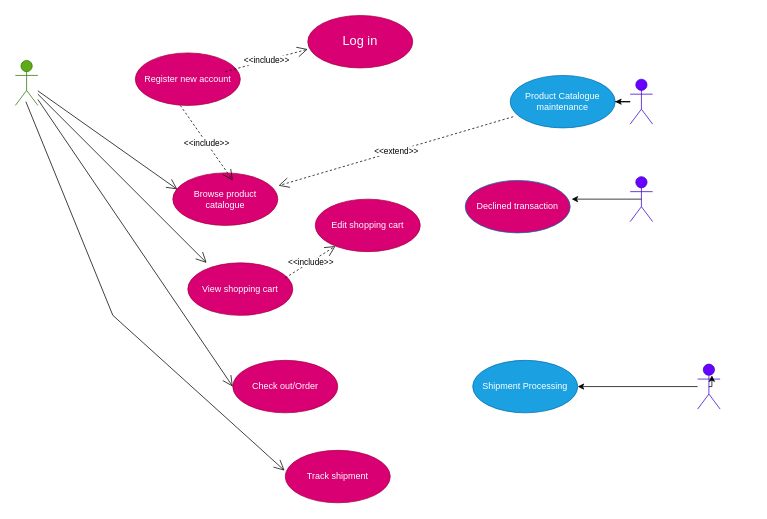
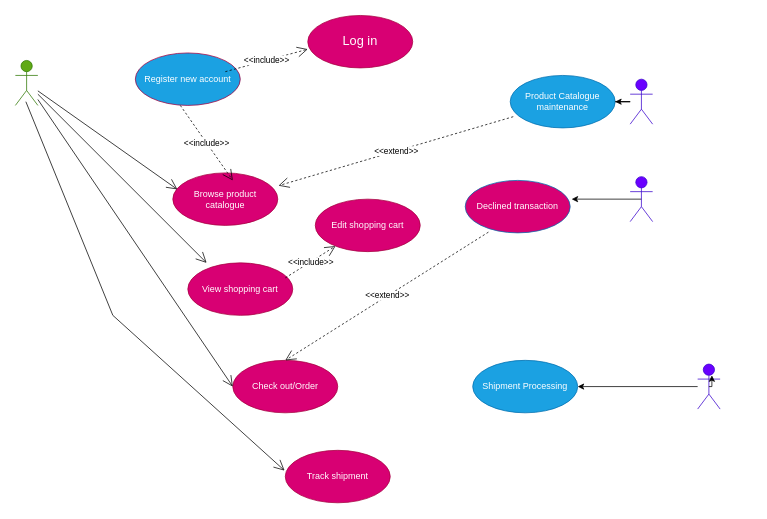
  <mxCell id="0" />
  <mxCell id="1" parent="0" />
- <mxCell id="2" value="Register new account" style="ellipse;whiteSpace=wrap;html=1;fillColor=#d80073;fontColor=#ffffff;strokeColor=#A50040;" vertex="1" parent="1"><mxGeometry x="180" y="70" width="140" height="70" as="geometry" /></mxCell>
+ <mxCell id="2" value="Register new account" style="ellipse;whiteSpace=wrap;html=1;fillColor=#1ba1e2;fontColor=#ffffff;strokeColor=#A50040;" vertex="1" parent="1"><mxGeometry x="180" y="70" width="140" height="70" as="geometry" /></mxCell>
  <mxCell id="3" value="Customer" style="shape=umlActor;verticalLabelPosition=bottom;verticalAlign=top;html=1;fillColor=#60a917;fontColor=#ffffff;strokeColor=#2D7600;" vertex="1" parent="1"><mxGeometry x="20" y="80" width="30" height="60" as="geometry" /></mxCell>
  <mxCell id="4" value="&lt;font style=&quot;font-size: 17px;&quot;&gt;Log in&lt;/font&gt;" style="ellipse;whiteSpace=wrap;html=1;fillColor=#d80073;fontColor=#ffffff;strokeColor=#A50040;" vertex="1" parent="1"><mxGeometry x="410" y="20" width="140" height="70" as="geometry" /></mxCell>
  <mxCell id="5" value="Browse product catalogue" style="ellipse;whiteSpace=wrap;html=1;fillColor=#d80073;fontColor=#ffffff;strokeColor=#A50040;" vertex="1" parent="1"><mxGeometry x="230" y="230" width="140" height="70" as="geometry" /></mxCell>
  <mxCell id="6" value="View shopping cart" style="ellipse;whiteSpace=wrap;html=1;fillColor=#d80073;fontColor=#ffffff;strokeColor=#A50040;" vertex="1" parent="1"><mxGeometry x="250" y="350" width="140" height="70" as="geometry" /></mxCell>
  <mxCell id="7" value="Check out/Order" style="ellipse;whiteSpace=wrap;html=1;fillColor=#d80073;fontColor=#ffffff;strokeColor=#A50040;" vertex="1" parent="1"><mxGeometry x="310" y="480" width="140" height="70" as="geometry" /></mxCell>
  <mxCell id="8" value="&amp;lt;&amp;lt;include&amp;gt;&amp;gt;" style="endArrow=open;endSize=12;dashed=1;html=1;rounded=0;" edge="1" parent="1"><mxGeometry width="160" relative="1" as="geometry"><mxPoint x="300" y="95" as="sourcePoint" /><mxPoint x="410" y="65" as="targetPoint" /></mxGeometry></mxCell>
  <mxCell id="9" value="&amp;lt;&amp;lt;include&amp;gt;&amp;gt;" style="endArrow=open;endSize=12;dashed=1;html=1;rounded=0;" edge="1" parent="1"><mxGeometry width="160" relative="1" as="geometry"><mxPoint x="240" y="140" as="sourcePoint" /><mxPoint x="310" y="240" as="targetPoint" /></mxGeometry></mxCell>
+ <mxCell id="10" value="&amp;lt;&amp;lt;extend&amp;gt;&amp;gt;" style="endArrow=open;endSize=12;dashed=1;html=1;rounded=0;entryX=0.5;entryY=0;entryDx=0;entryDy=0;exitX=0.221;exitY=0.986;exitDx=0;exitDy=0;exitPerimeter=0;" edge="1" parent="1" source="11" target="7"><mxGeometry width="160" relative="1" as="geometry"><mxPoint x="640" y="300" as="sourcePoint" /><mxPoint x="500" y="430" as="targetPoint" /></mxGeometry></mxCell>
  <mxCell id="11" value="Declined transaction" style="ellipse;whiteSpace=wrap;html=1;fillColor=#d80073;fontColor=#ffffff;strokeColor=#006EAF;" vertex="1" parent="1"><mxGeometry x="620" y="240" width="140" height="70" as="geometry" /></mxCell>
  <mxCell id="12" value="Track shipment" style="ellipse;whiteSpace=wrap;html=1;fillColor=#d80073;fontColor=#ffffff;strokeColor=#A50040;" vertex="1" parent="1"><mxGeometry x="380" y="600" width="140" height="70" as="geometry" /></mxCell>
  <mxCell id="13" value="Shipment Processing" style="ellipse;whiteSpace=wrap;html=1;fillColor=#1ba1e2;fontColor=#ffffff;strokeColor=#006EAF;" vertex="1" parent="1"><mxGeometry x="630" y="480" width="140" height="70" as="geometry" /></mxCell>
  <mxCell id="14" value="" style="edgeStyle=orthogonalEdgeStyle;rounded=0;orthogonalLoop=1;jettySize=auto;html=1;" edge="1" parent="1" source="15" target="13"><mxGeometry relative="1" as="geometry" /></mxCell>
  <mxCell id="15" value="Third-Party Shipping Service" style="shape=umlActor;verticalLabelPosition=bottom;verticalAlign=top;html=1;fillColor=#6a00ff;fontColor=#ffffff;strokeColor=#3700CC;" vertex="1" parent="1"><mxGeometry x="930" y="485" width="30" height="60" as="geometry" /></mxCell>
  <mxCell id="16" style="edgeStyle=orthogonalEdgeStyle;rounded=0;orthogonalLoop=1;jettySize=auto;html=1;exitX=0.5;exitY=0.5;exitDx=0;exitDy=0;exitPerimeter=0;entryX=1.014;entryY=0.357;entryDx=0;entryDy=0;entryPerimeter=0;" edge="1" parent="1" source="17" target="11"><mxGeometry relative="1" as="geometry"><mxPoint x="830" y="265" as="targetPoint" /></mxGeometry></mxCell>
  <mxCell id="17" value="Banking Institution" style="shape=umlActor;verticalLabelPosition=bottom;verticalAlign=top;html=1;fillColor=#6a00ff;fontColor=#ffffff;strokeColor=#3700CC;" vertex="1" parent="1"><mxGeometry x="840" y="235" width="30" height="60" as="geometry" /></mxCell>
  <mxCell id="18" value="Product Catalogue maintenance" style="ellipse;whiteSpace=wrap;html=1;fillColor=#1ba1e2;fontColor=#ffffff;strokeColor=#006EAF;" vertex="1" parent="1"><mxGeometry x="680" y="100" width="140" height="70" as="geometry" /></mxCell>
  <mxCell id="19" value="" style="edgeStyle=orthogonalEdgeStyle;rounded=0;orthogonalLoop=1;jettySize=auto;html=1;" edge="1" parent="1" source="20" target="18"><mxGeometry relative="1" as="geometry" /></mxCell>
  <mxCell id="20" value="System Administrator" style="shape=umlActor;verticalLabelPosition=bottom;verticalAlign=top;html=1;fillColor=#6a00ff;fontColor=#ffffff;strokeColor=#3700CC;" vertex="1" parent="1"><mxGeometry x="840" y="105" width="30" height="60" as="geometry" /></mxCell>
  <mxCell id="21" value="&amp;lt;&amp;lt;extend&amp;gt;&amp;gt;" style="endArrow=open;endSize=12;dashed=1;html=1;rounded=0;entryX=1.007;entryY=0.243;entryDx=0;entryDy=0;entryPerimeter=0;exitX=0.029;exitY=0.786;exitDx=0;exitDy=0;exitPerimeter=0;" edge="1" parent="1" source="18" target="5"><mxGeometry width="160" relative="1" as="geometry"><mxPoint x="440" y="200" as="sourcePoint" /><mxPoint x="600" y="200" as="targetPoint" /></mxGeometry></mxCell>
  <mxCell id="22" value="" style="endArrow=open;endFill=1;endSize=12;html=1;rounded=0;entryX=0.043;entryY=0.314;entryDx=0;entryDy=0;entryPerimeter=0;" edge="1" parent="1" source="3" target="5"><mxGeometry width="160" relative="1" as="geometry"><mxPoint x="30" y="190" as="sourcePoint" /><mxPoint x="190" y="190" as="targetPoint" /><Array as="points" /></mxGeometry></mxCell>
  <mxCell id="23" value="" style="endArrow=open;endFill=1;endSize=12;html=1;rounded=0;entryX=0.179;entryY=0;entryDx=0;entryDy=0;entryPerimeter=0;" edge="1" parent="1" source="3" target="6"><mxGeometry width="160" relative="1" as="geometry"><mxPoint x="80" y="150" as="sourcePoint" /><mxPoint x="236" y="284" as="targetPoint" /><Array as="points" /></mxGeometry></mxCell>
  <mxCell id="24" value="" style="endArrow=open;endFill=1;endSize=12;html=1;rounded=0;entryX=0;entryY=0.5;entryDx=0;entryDy=0;" edge="1" parent="1" source="3" target="7"><mxGeometry width="160" relative="1" as="geometry"><mxPoint x="50" y="280" as="sourcePoint" /><mxPoint x="245" y="503" as="targetPoint" /><Array as="points" /></mxGeometry></mxCell>
  <mxCell id="25" value="" style="endArrow=open;endFill=1;endSize=12;html=1;rounded=0;entryX=-0.007;entryY=0.386;entryDx=0;entryDy=0;entryPerimeter=0;exitX=0.467;exitY=0.917;exitDx=0;exitDy=0;exitPerimeter=0;" edge="1" parent="1" source="3" target="12"><mxGeometry width="160" relative="1" as="geometry"><mxPoint x="20" y="149.91" as="sourcePoint" /><mxPoint x="280" y="532.91" as="targetPoint" /><Array as="points"><mxPoint x="150" y="420" /></Array></mxGeometry></mxCell>
  <mxCell id="26" value="&amp;lt;&amp;lt;include&amp;gt;&amp;gt;" style="endArrow=open;endSize=12;dashed=1;html=1;rounded=0;exitX=0.929;exitY=0.286;exitDx=0;exitDy=0;exitPerimeter=0;" edge="1" parent="1" source="6" target="27"><mxGeometry width="160" relative="1" as="geometry"><mxPoint x="480" y="330" as="sourcePoint" /><mxPoint x="440" y="300" as="targetPoint" /></mxGeometry></mxCell>
  <mxCell id="27" value="Edit shopping cart" style="ellipse;whiteSpace=wrap;html=1;fillColor=#d80073;fontColor=#ffffff;strokeColor=#A50040;" vertex="1" parent="1"><mxGeometry x="420" y="265" width="140" height="70" as="geometry" /></mxCell>
  <mxCell id="28" style="edgeStyle=orthogonalEdgeStyle;rounded=0;orthogonalLoop=1;jettySize=auto;html=1;exitX=0.5;exitY=0.5;exitDx=0;exitDy=0;exitPerimeter=0;entryX=0.633;entryY=0.25;entryDx=0;entryDy=0;entryPerimeter=0;" edge="1" parent="1" source="15" target="15"><mxGeometry relative="1" as="geometry"><Array as="points"><mxPoint x="949" y="515" /></Array></mxGeometry></mxCell>
